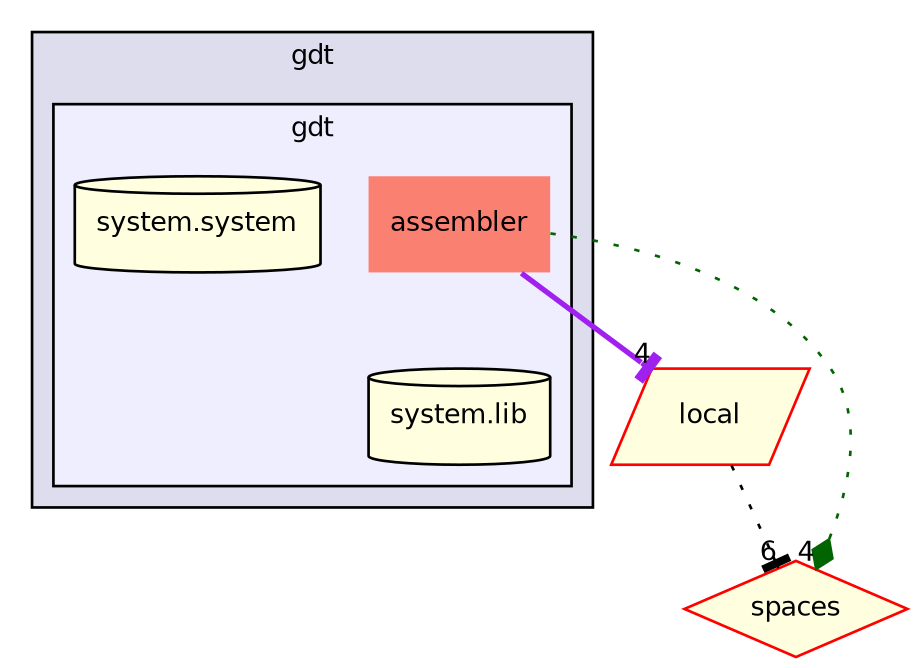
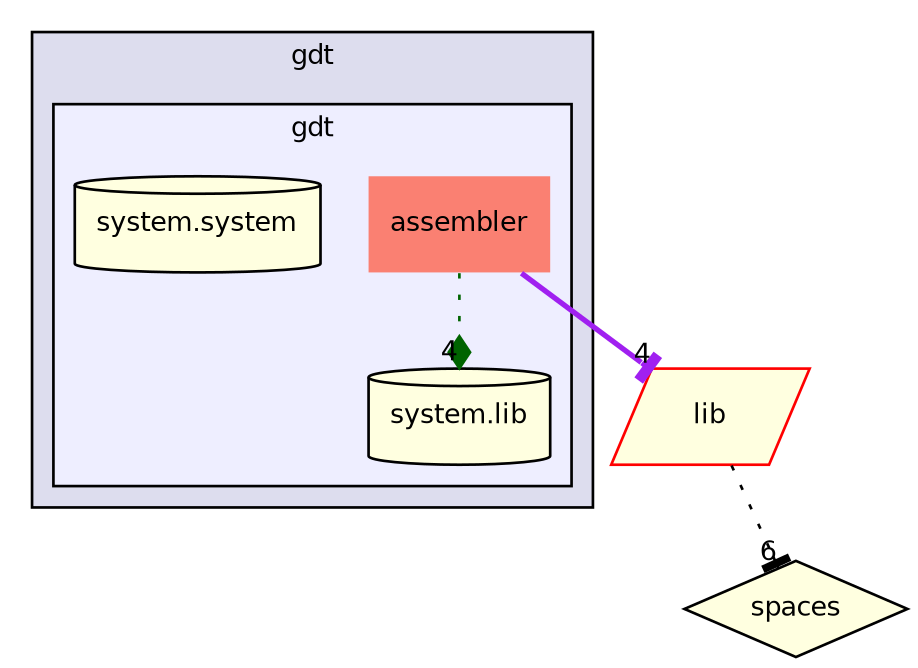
  digraph {
    compound=true
    node [fillcolor=lightyellow fontname=Helvetica fontsize=10 shape=cylinder style=filled color=black]
    edge [arrowhead=tee headlabel=4 labeldistance=1.5 labelfontname=Helvetica labelfontsize=10 style=dotted]
    n1 [fillcolor=salmon label=assembler shape=plaintext color=""]
    n2 [label="system.system"]
    n3 [label="system.lib"]
-   n4 [color=red label=local shape=parallelogram]
-   n5 [color=red label=spaces shape=diamond]
+   n4 [color=red label=lib shape=parallelogram]
+   n5 [label=spaces shape=diamond]
    subgraph cluster_1 {
      bgcolor="#ddddee"
      fontname=Helvetica
      fontsize=10
      label=gdt
      pencolor=black
      subgraph cluster_2 {
        bgcolor="#eeeeff"
        fontname=Helvetica
        fontsize=10
        label=gdt
        pencolor=black
        n1
        n2
        n3
      }
    }
    n1 -> n4 [color=purple style=bold]
-   n1 -> n5 [arrowhead=diamond color=darkgreen]
+   n1 -> n3 [arrowhead=diamond color=darkgreen]
    n4 -> n5 [color=black headlabel=6]
  }
